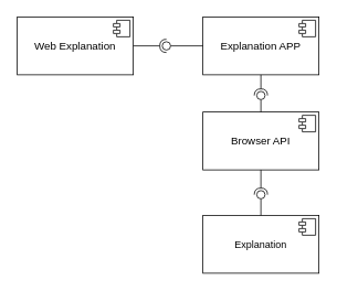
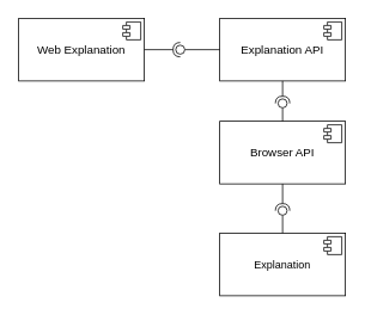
  <mxCell id="0" />
  <mxCell id="1" parent="0" />
- <mxCell id="2" value="&lt;p style=&quot;margin: 0px ; margin-top: 6px ; text-align: center&quot;&gt;&lt;font style=&quot;font-size: 13px&quot;&gt;&lt;br&gt;&lt;/font&gt;&lt;/p&gt;&lt;p style=&quot;margin: 0px ; margin-top: 6px ; text-align: center&quot;&gt;&lt;font style=&quot;font-size: 13px&quot;&gt;Explanation APP&lt;/font&gt;&lt;/p&gt;" style="align=left;overflow=fill;html=1;" parent="1" vertex="1"><mxGeometry x="244" y="20" width="140" height="70" as="geometry" /></mxCell>
+ <mxCell id="2" value="&lt;p style=&quot;margin: 0px ; margin-top: 6px ; text-align: center&quot;&gt;&lt;font style=&quot;font-size: 13px&quot;&gt;&lt;br&gt;&lt;/font&gt;&lt;/p&gt;&lt;p style=&quot;margin: 0px ; margin-top: 6px ; text-align: center&quot;&gt;&lt;font style=&quot;font-size: 13px&quot;&gt;Explanation API&lt;/font&gt;&lt;/p&gt;" style="align=left;overflow=fill;html=1;" parent="1" vertex="1"><mxGeometry x="244" y="20" width="140" height="70" as="geometry" /></mxCell>
  <mxCell id="3" value="" style="shape=component;jettyWidth=8;jettyHeight=4;" parent="2" vertex="1"><mxGeometry x="1" width="20" height="20" relative="1" as="geometry"><mxPoint x="-24" y="4" as="offset" /></mxGeometry></mxCell>
  <mxCell id="4" value="&lt;p style=&quot;margin: 0px ; margin-top: 6px ; text-align: center&quot;&gt;&lt;font style=&quot;font-size: 13px&quot;&gt;&lt;br&gt;&lt;/font&gt;&lt;/p&gt;&lt;p style=&quot;margin: 0px ; margin-top: 6px ; text-align: center&quot;&gt;&lt;font style=&quot;font-size: 13px&quot;&gt;Browser API&lt;/font&gt;&lt;/p&gt;" style="align=left;overflow=fill;html=1;" parent="1" vertex="1"><mxGeometry x="244" y="135" width="140" height="70" as="geometry" /></mxCell>
  <mxCell id="5" value="" style="shape=component;jettyWidth=8;jettyHeight=4;" parent="4" vertex="1"><mxGeometry x="1" width="20" height="20" relative="1" as="geometry"><mxPoint x="-24" y="4" as="offset" /></mxGeometry></mxCell>
  <mxCell id="6" value="&lt;p style=&quot;margin: 0px ; margin-top: 6px ; text-align: center&quot;&gt;&lt;font style=&quot;font-size: 13px&quot;&gt;&lt;br&gt;&lt;/font&gt;&lt;/p&gt;&lt;p style=&quot;margin: 0px ; margin-top: 6px ; text-align: center&quot;&gt;&lt;font style=&quot;font-size: 13px&quot;&gt;Web Explanation&lt;br&gt;&lt;/font&gt;&lt;/p&gt;" style="align=left;overflow=fill;html=1;" parent="1" vertex="1"><mxGeometry x="20" y="20" width="140" height="70" as="geometry" /></mxCell>
  <mxCell id="7" value="" style="shape=component;jettyWidth=8;jettyHeight=4;" parent="6" vertex="1"><mxGeometry x="1" width="20" height="20" relative="1" as="geometry"><mxPoint x="-24" y="4" as="offset" /></mxGeometry></mxCell>
  <mxCell id="8" value="" style="rounded=0;orthogonalLoop=1;jettySize=auto;html=1;endArrow=none;endFill=0;fontSize=14;" parent="1" source="4" target="10" edge="1"><mxGeometry relative="1" as="geometry"><mxPoint x="294" y="115" as="sourcePoint" /></mxGeometry></mxCell>
  <mxCell id="9" value="" style="rounded=0;orthogonalLoop=1;jettySize=auto;html=1;endArrow=halfCircle;endFill=0;entryX=0.5;entryY=0.5;entryDx=0;entryDy=0;endSize=6;strokeWidth=1;fontSize=14;" parent="1" source="2" target="10" edge="1"><mxGeometry relative="1" as="geometry"><mxPoint x="334" y="115" as="sourcePoint" /></mxGeometry></mxCell>
  <mxCell id="10" value="" style="ellipse;whiteSpace=wrap;html=1;fontFamily=Helvetica;fontSize=12;fontColor=#000000;align=center;strokeColor=#000000;fillColor=#ffffff;points=[];aspect=fixed;resizable=0;" parent="1" vertex="1"><mxGeometry x="309" y="110" width="10" height="10" as="geometry" /></mxCell>
  <mxCell id="11" value="" style="rounded=0;orthogonalLoop=1;jettySize=auto;html=1;endArrow=none;endFill=0;fontSize=14;" parent="1" source="2" target="13" edge="1"><mxGeometry relative="1" as="geometry"><mxPoint x="244" y="47.5" as="sourcePoint" /></mxGeometry></mxCell>
  <mxCell id="12" value="" style="rounded=0;orthogonalLoop=1;jettySize=auto;html=1;endArrow=halfCircle;endFill=0;entryX=0.5;entryY=0.5;entryDx=0;entryDy=0;endSize=6;strokeWidth=1;fontSize=14;exitX=1;exitY=0.5;exitDx=0;exitDy=0;" parent="1" source="6" target="13" edge="1"><mxGeometry relative="1" as="geometry"><mxPoint x="190" y="80" as="sourcePoint" /></mxGeometry></mxCell>
  <mxCell id="13" value="" style="ellipse;whiteSpace=wrap;html=1;fontFamily=Helvetica;fontSize=12;fontColor=#000000;align=center;strokeColor=#000000;fillColor=#ffffff;points=[];aspect=fixed;resizable=0;" parent="1" vertex="1"><mxGeometry x="195" y="50" width="10" height="10" as="geometry" /></mxCell>
  <mxCell id="14" value="&lt;div&gt;&lt;br&gt;&lt;/div&gt;&lt;div&gt;&lt;br&gt;&lt;/div&gt;&lt;div&gt;Explanation&lt;/div&gt;" style="align=center;overflow=fill;html=1;" vertex="1" parent="1"><mxGeometry x="244" y="260" width="140" height="70" as="geometry" /></mxCell>
  <mxCell id="15" value="" style="shape=component;jettyWidth=8;jettyHeight=4;" vertex="1" parent="14"><mxGeometry x="1" width="20" height="20" relative="1" as="geometry"><mxPoint x="-24" y="4" as="offset" /></mxGeometry></mxCell>
  <mxCell id="16" value="" style="rounded=0;orthogonalLoop=1;jettySize=auto;html=1;endArrow=none;endFill=0;exitX=0.5;exitY=0;exitDx=0;exitDy=0;" edge="1" target="18" parent="1" source="14"><mxGeometry relative="1" as="geometry"><mxPoint x="340" y="385" as="sourcePoint" /></mxGeometry></mxCell>
  <mxCell id="17" value="" style="rounded=0;orthogonalLoop=1;jettySize=auto;html=1;endArrow=halfCircle;endFill=0;entryX=0.5;entryY=0.5;entryDx=0;entryDy=0;endSize=6;strokeWidth=1;exitX=0.5;exitY=1;exitDx=0;exitDy=0;" edge="1" target="18" parent="1" source="4"><mxGeometry relative="1" as="geometry"><mxPoint x="380" y="385" as="sourcePoint" /></mxGeometry></mxCell>
  <mxCell id="18" value="" style="ellipse;whiteSpace=wrap;html=1;fontFamily=Helvetica;fontSize=12;fontColor=#000000;align=center;strokeColor=#000000;fillColor=#ffffff;points=[];aspect=fixed;resizable=0;" vertex="1" parent="1"><mxGeometry x="309" y="230" width="10" height="10" as="geometry" /></mxCell>
